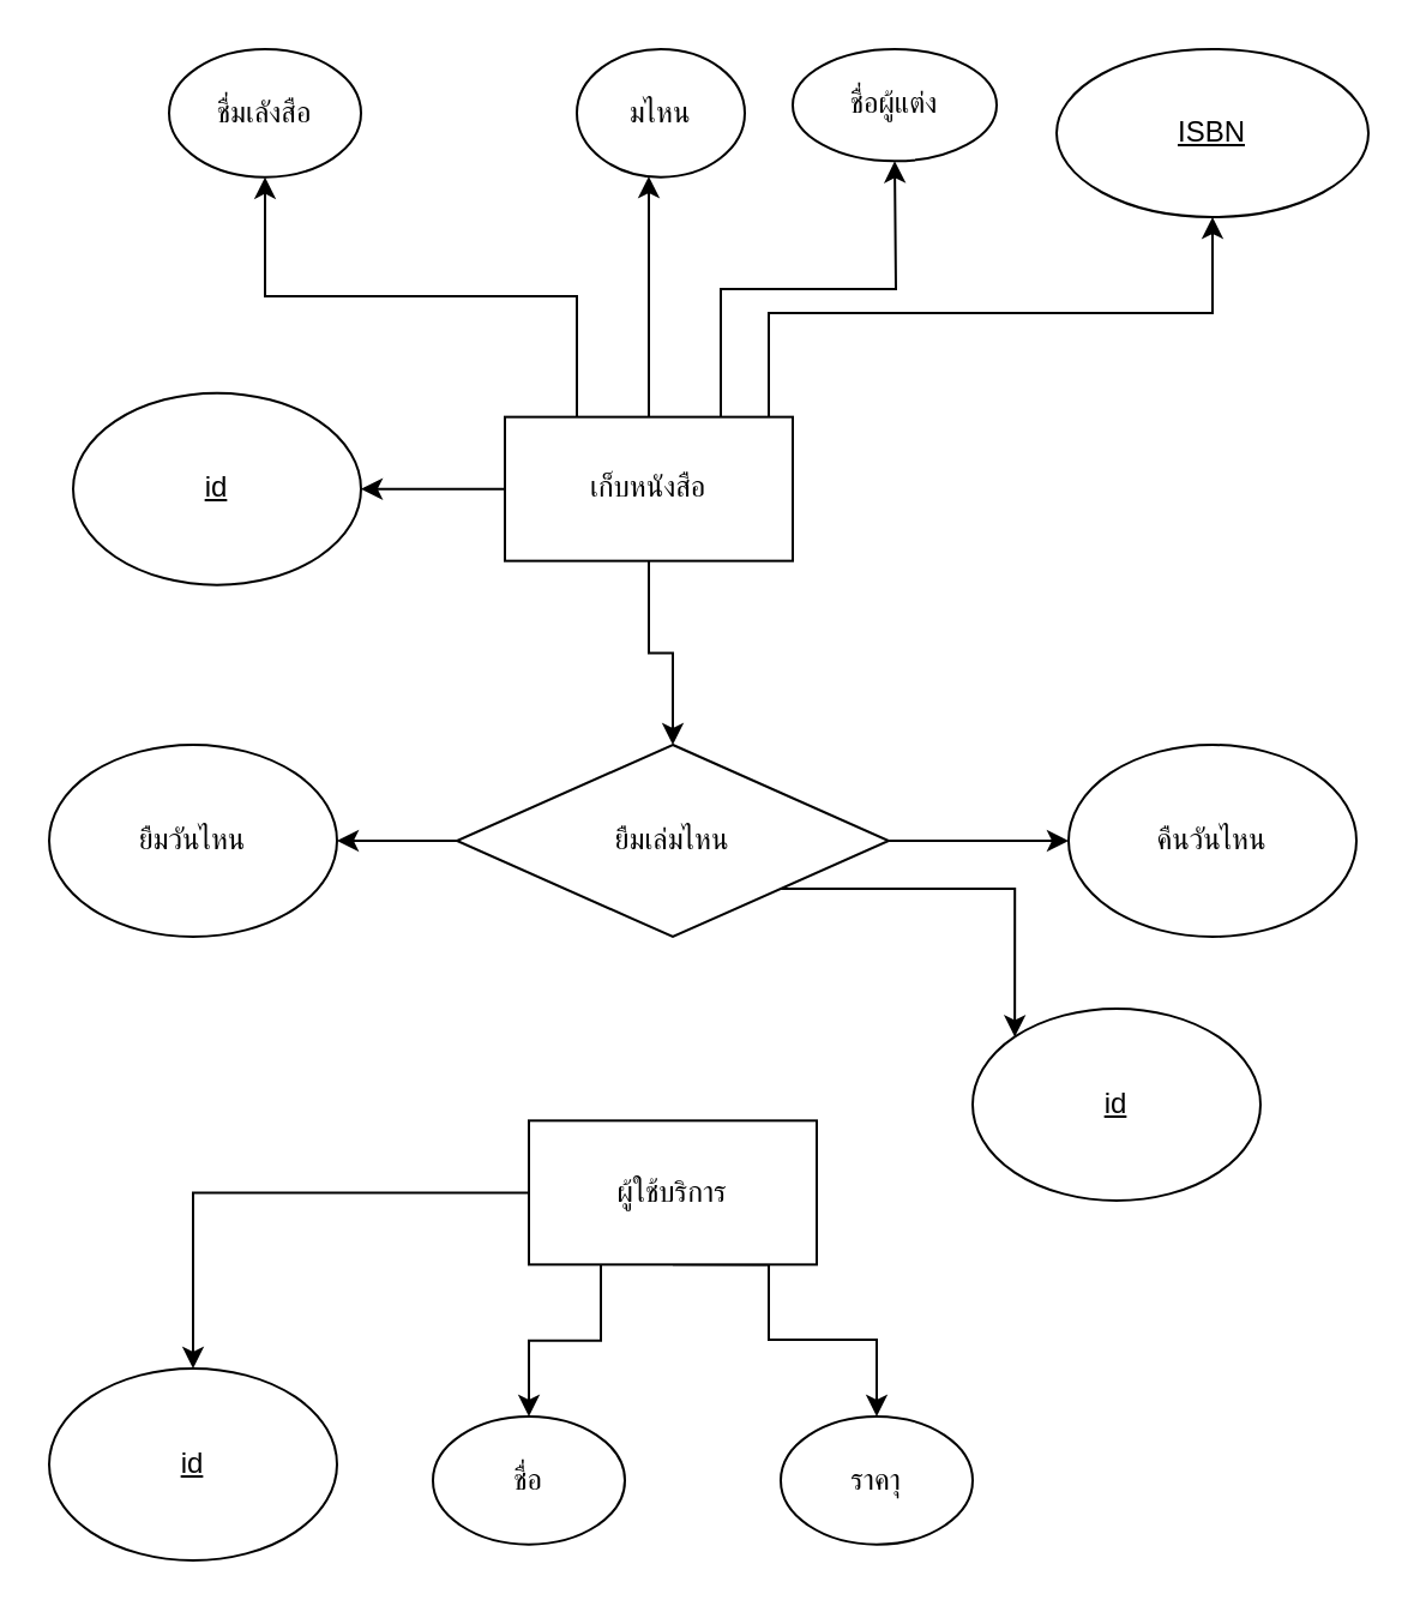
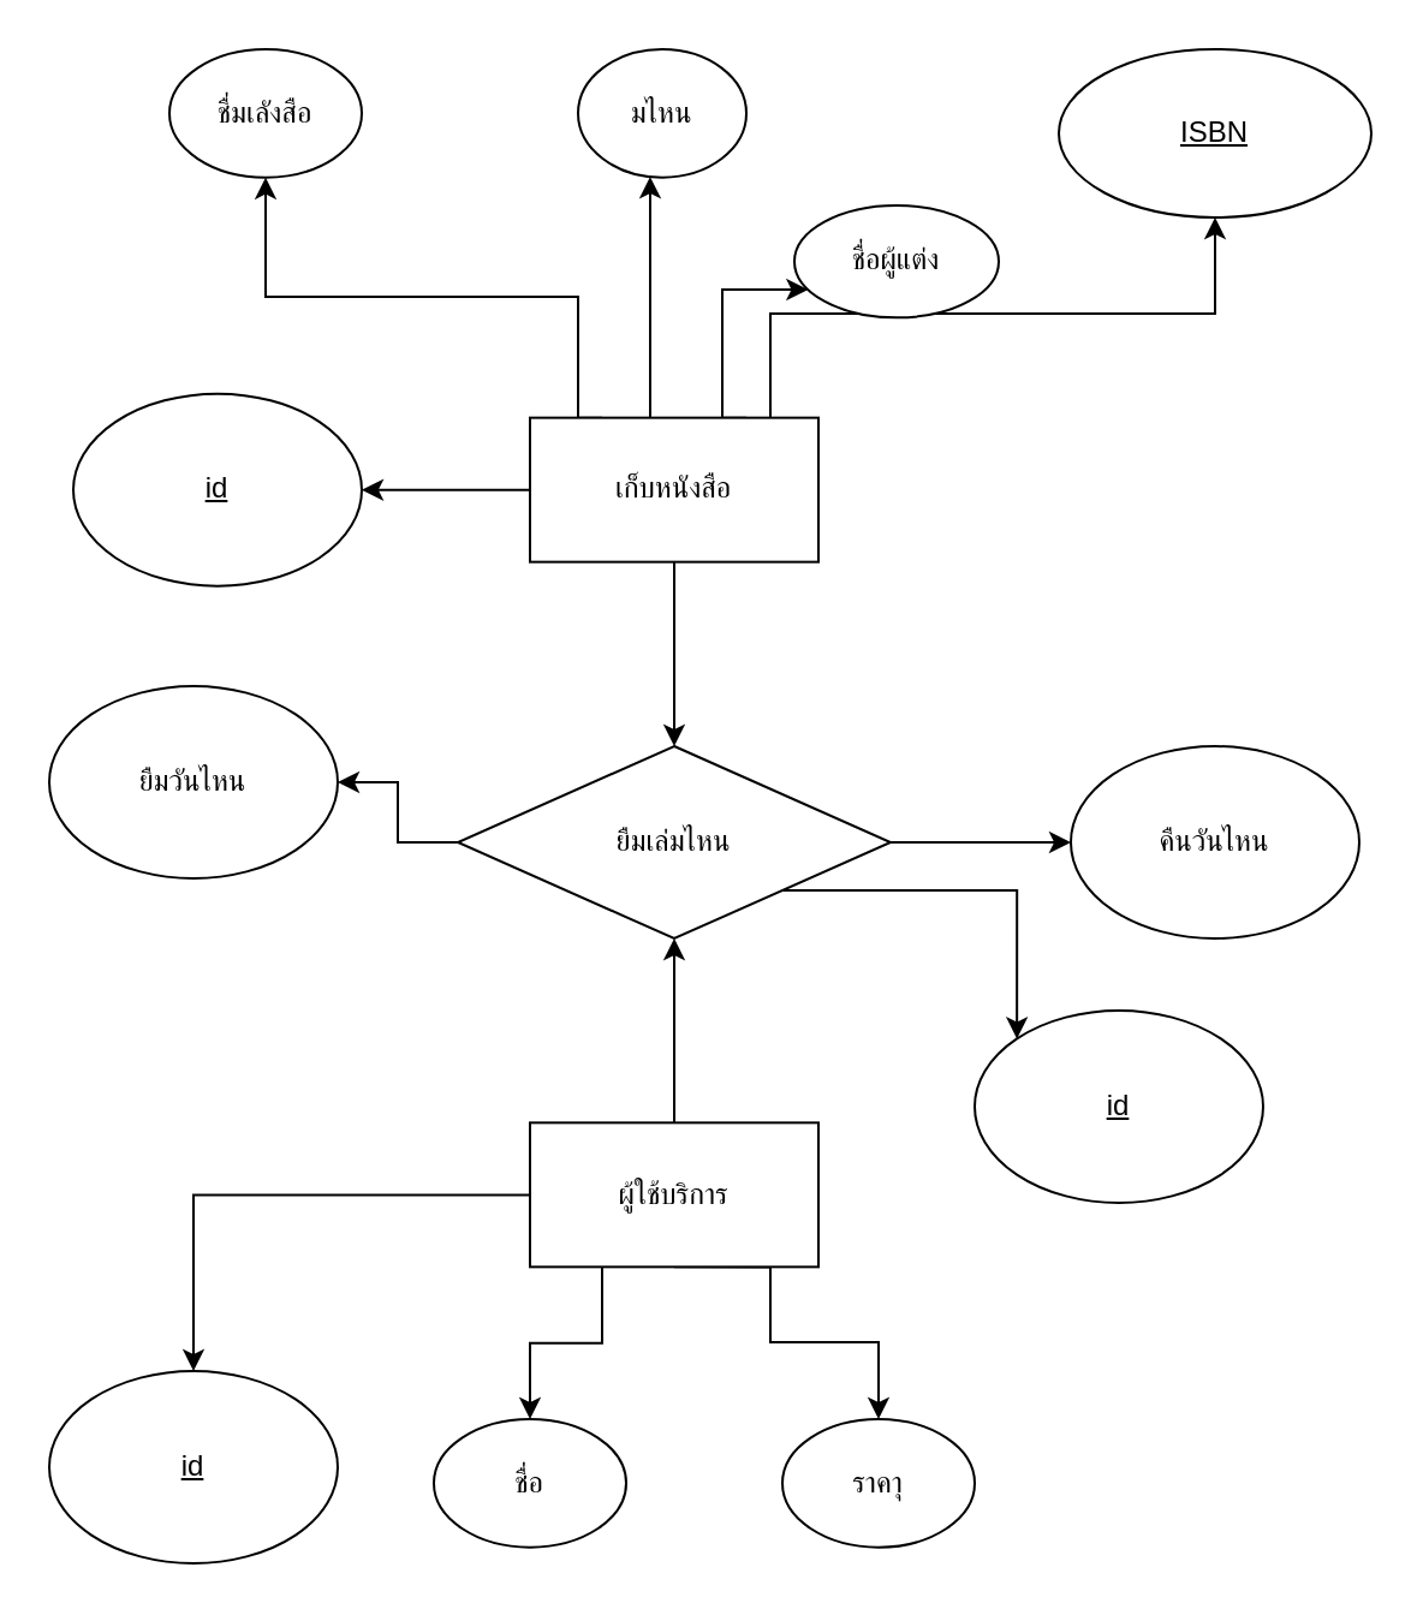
  <mxCell id="0" />
  <mxCell id="1" parent="0" />
  <mxCell id="2" value="" style="edgeStyle=orthogonalEdgeStyle;rounded=0;orthogonalLoop=1;jettySize=auto;html=1;" edge="1" parent="1" source="8" target="15"><mxGeometry relative="1" as="geometry"><Array as="points"><mxPoint x="270" y="140" /><mxPoint x="270" y="140" /></Array></mxGeometry></mxCell>
  <mxCell id="3" style="edgeStyle=orthogonalEdgeStyle;rounded=0;orthogonalLoop=1;jettySize=auto;html=1;exitX=0.75;exitY=0;exitDx=0;exitDy=0;" edge="1" parent="1" source="8" target="17"><mxGeometry relative="1" as="geometry"><Array as="points"><mxPoint x="300" y="173" /><mxPoint x="300" y="120" /><mxPoint x="373" y="120" /></Array></mxGeometry></mxCell>
  <mxCell id="4" value="" style="edgeStyle=orthogonalEdgeStyle;rounded=0;orthogonalLoop=1;jettySize=auto;html=1;" edge="1" parent="1" source="8" target="16"><mxGeometry relative="1" as="geometry"><Array as="points"><mxPoint x="320" y="130" /><mxPoint x="505" y="130" /></Array></mxGeometry></mxCell>
  <mxCell id="5" style="edgeStyle=orthogonalEdgeStyle;rounded=0;orthogonalLoop=1;jettySize=auto;html=1;entryX=0.5;entryY=0;entryDx=0;entryDy=0;" edge="1" parent="1" source="8" target="23"><mxGeometry relative="1" as="geometry" /></mxCell>
  <mxCell id="6" style="edgeStyle=orthogonalEdgeStyle;rounded=0;orthogonalLoop=1;jettySize=auto;html=1;exitX=0.25;exitY=0;exitDx=0;exitDy=0;entryX=0.5;entryY=1;entryDx=0;entryDy=0;" edge="1" parent="1" source="8" target="14"><mxGeometry relative="1" as="geometry"><Array as="points"><mxPoint x="240" y="173" /><mxPoint x="240" y="123" /><mxPoint x="110" y="123" /></Array></mxGeometry></mxCell>
  <mxCell id="7" value="" style="edgeStyle=orthogonalEdgeStyle;rounded=0;orthogonalLoop=1;jettySize=auto;html=1;" edge="1" parent="1" source="8" target="28"><mxGeometry relative="1" as="geometry" /></mxCell>
- <mxCell id="8" value="เก็บหนังสือ&lt;br&gt;" style="rounded=0;whiteSpace=wrap;html=1;" vertex="1" parent="1"><mxGeometry x="210" y="173.33" width="120" height="60" as="geometry" /></mxCell>
+ <mxCell id="8" value="เก็บหนังสือ&lt;br&gt;" style="rounded=0;whiteSpace=wrap;html=1;" vertex="1" parent="1"><mxGeometry x="220" y="173.33" width="120" height="60" as="geometry" /></mxCell>
  <mxCell id="9" style="edgeStyle=orthogonalEdgeStyle;rounded=0;orthogonalLoop=1;jettySize=auto;html=1;exitX=0.5;exitY=1;exitDx=0;exitDy=0;" edge="1" parent="1" source="13" target="19"><mxGeometry relative="1" as="geometry"><Array as="points"><mxPoint x="320" y="527" /><mxPoint x="320" y="558" /><mxPoint x="365" y="558" /></Array></mxGeometry></mxCell>
+ <mxCell id="10" value="" style="edgeStyle=orthogonalEdgeStyle;rounded=0;orthogonalLoop=1;jettySize=auto;html=1;" edge="1" parent="1" source="13" target="23"><mxGeometry relative="1" as="geometry" /></mxCell>
  <mxCell id="11" style="edgeStyle=orthogonalEdgeStyle;rounded=0;orthogonalLoop=1;jettySize=auto;html=1;exitX=0.25;exitY=1;exitDx=0;exitDy=0;entryX=0.5;entryY=0;entryDx=0;entryDy=0;" edge="1" parent="1" source="13" target="18"><mxGeometry relative="1" as="geometry" /></mxCell>
  <mxCell id="12" value="" style="edgeStyle=orthogonalEdgeStyle;rounded=0;orthogonalLoop=1;jettySize=auto;html=1;" edge="1" parent="1" source="13" target="26"><mxGeometry relative="1" as="geometry"><mxPoint x="140" y="496.67" as="targetPoint" /></mxGeometry></mxCell>
  <mxCell id="13" value="ผู้ใช้บริการ" style="rounded=0;whiteSpace=wrap;html=1;" vertex="1" parent="1"><mxGeometry x="220" y="466.67" width="120" height="60" as="geometry" /></mxCell>
  <mxCell id="14" value="ชื่มเลังสือ" style="ellipse;whiteSpace=wrap;html=1;" vertex="1" parent="1"><mxGeometry x="70" y="20" width="80" height="53.34" as="geometry" /></mxCell>
  <mxCell id="15" value="มไหน" style="ellipse;whiteSpace=wrap;html=1;" vertex="1" parent="1"><mxGeometry x="240" y="20" width="70" height="53.34" as="geometry" /></mxCell>
  <mxCell id="16" value="&lt;u&gt;ISBN&lt;/u&gt;" style="ellipse;whiteSpace=wrap;html=1;" vertex="1" parent="1"><mxGeometry x="440" y="20" width="130" height="70" as="geometry" /></mxCell>
- <mxCell id="17" value="ชื่อผู้แต่ง" style="ellipse;whiteSpace=wrap;html=1;" vertex="1" parent="1"><mxGeometry x="330" y="20" width="85" height="46.67" as="geometry" /></mxCell>
+ <mxCell id="17" value="ชื่อผู้แต่ง" style="ellipse;whiteSpace=wrap;html=1;" vertex="1" parent="1"><mxGeometry x="330" y="85" width="85" height="46.67" as="geometry" /></mxCell>
  <mxCell id="18" value="ชื่อ" style="ellipse;whiteSpace=wrap;html=1;" vertex="1" parent="1"><mxGeometry x="180" y="590" width="80" height="53.33" as="geometry" /></mxCell>
  <mxCell id="19" value="ราคาุ" style="ellipse;whiteSpace=wrap;html=1;" vertex="1" parent="1"><mxGeometry x="325" y="590" width="80" height="53.33" as="geometry" /></mxCell>
  <mxCell id="20" value="" style="edgeStyle=orthogonalEdgeStyle;rounded=0;orthogonalLoop=1;jettySize=auto;html=1;" edge="1" parent="1" source="23" target="24"><mxGeometry relative="1" as="geometry" /></mxCell>
  <mxCell id="21" value="" style="edgeStyle=orthogonalEdgeStyle;rounded=0;orthogonalLoop=1;jettySize=auto;html=1;" edge="1" parent="1" source="23" target="25"><mxGeometry relative="1" as="geometry" /></mxCell>
  <mxCell id="22" style="edgeStyle=orthogonalEdgeStyle;rounded=0;orthogonalLoop=1;jettySize=auto;html=1;exitX=1;exitY=1;exitDx=0;exitDy=0;entryX=0;entryY=0;entryDx=0;entryDy=0;" edge="1" parent="1" source="23" target="27"><mxGeometry relative="1" as="geometry" /></mxCell>
  <mxCell id="23" value="ยืมเล่มไหน" style="rhombus;whiteSpace=wrap;html=1;" vertex="1" parent="1"><mxGeometry x="190" y="310" width="180" height="80" as="geometry" /></mxCell>
- <mxCell id="24" value="ยืมวันไหน" style="ellipse;whiteSpace=wrap;html=1;" vertex="1" parent="1"><mxGeometry x="20" y="310" width="120" height="80" as="geometry" /></mxCell>
+ <mxCell id="24" value="ยืมวันไหน" style="ellipse;whiteSpace=wrap;html=1;" vertex="1" parent="1"><mxGeometry x="20" y="285" width="120" height="80" as="geometry" /></mxCell>
  <mxCell id="25" value="คืนวันไหน" style="ellipse;whiteSpace=wrap;html=1;" vertex="1" parent="1"><mxGeometry x="445" y="310" width="120" height="80" as="geometry" /></mxCell>
  <mxCell id="26" value="&lt;u&gt;id&lt;/u&gt;" style="ellipse;whiteSpace=wrap;html=1;" vertex="1" parent="1"><mxGeometry x="20" y="570" width="120" height="80" as="geometry" /></mxCell>
  <mxCell id="27" value="&lt;u&gt;id&lt;/u&gt;" style="ellipse;whiteSpace=wrap;html=1;" vertex="1" parent="1"><mxGeometry x="405" y="420" width="120" height="80" as="geometry" /></mxCell>
  <mxCell id="28" value="&lt;u&gt;id&lt;/u&gt;" style="ellipse;whiteSpace=wrap;html=1;" vertex="1" parent="1"><mxGeometry x="30" y="163.33" width="120" height="80" as="geometry" /></mxCell>
